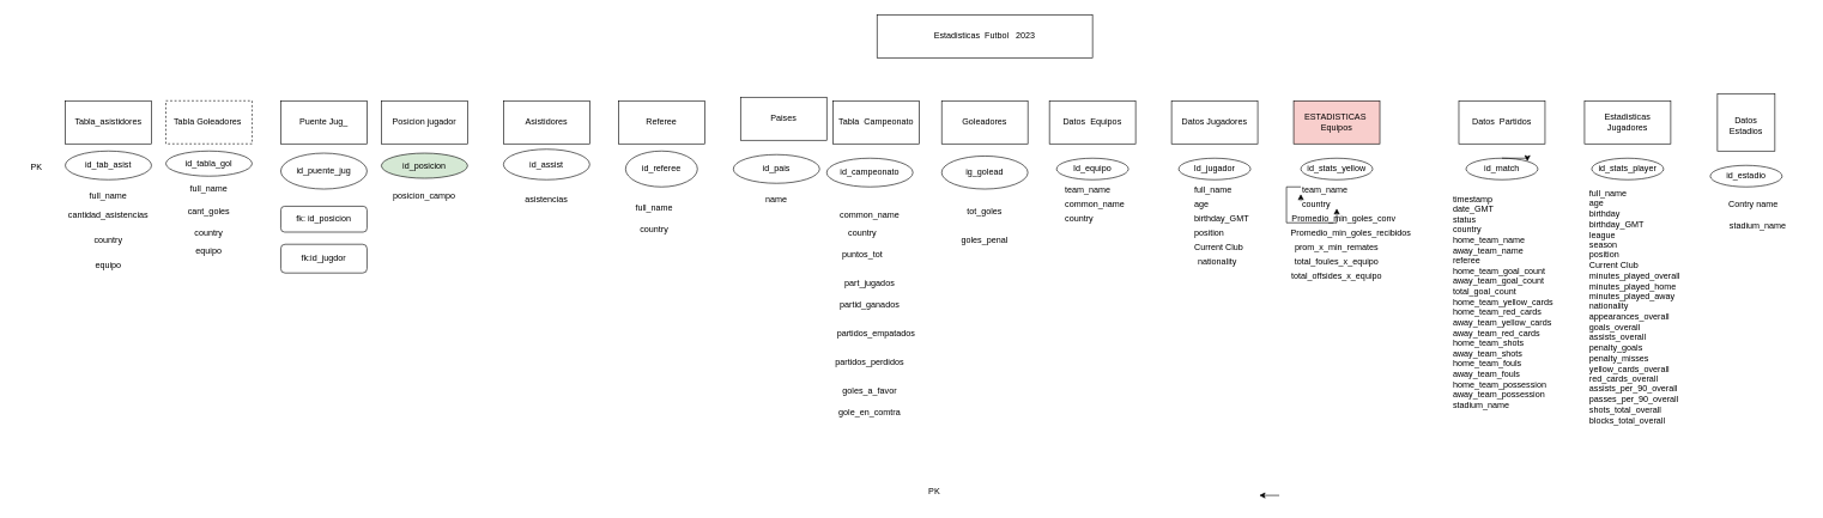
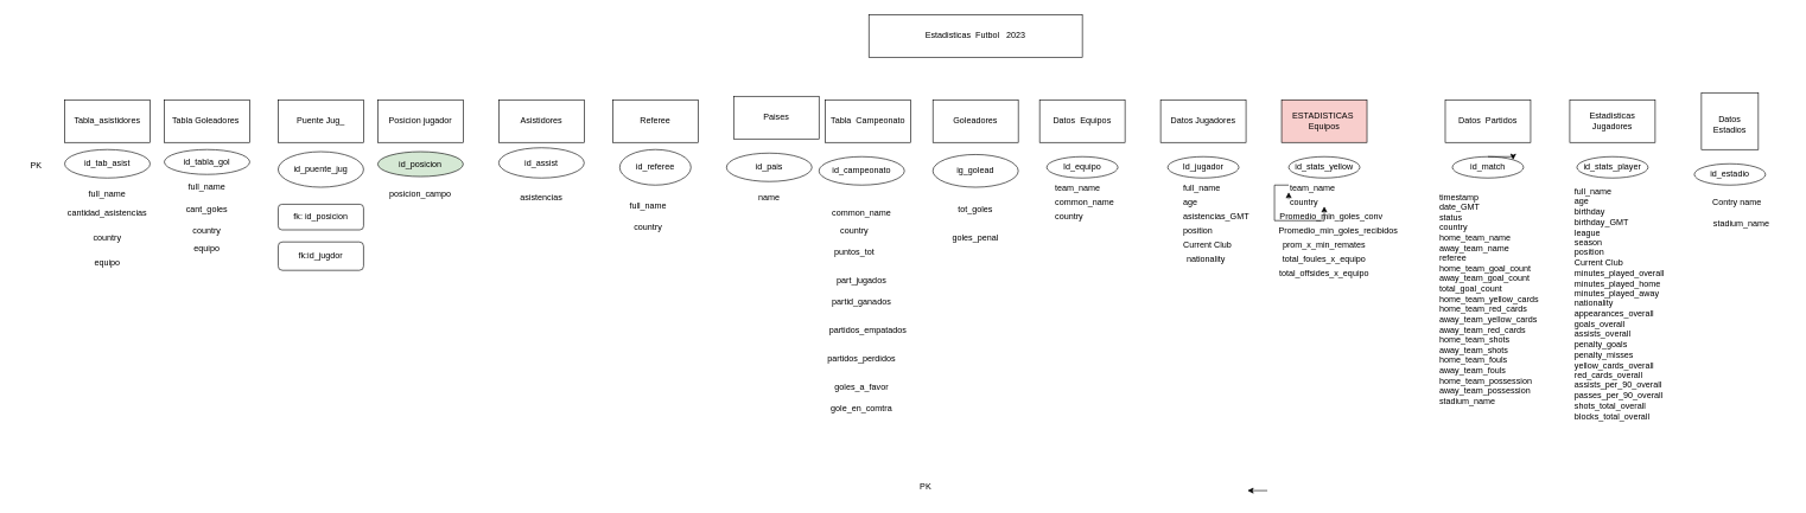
  <mxCell id="0" />
  <mxCell id="1" parent="0" />
  <mxCell id="2" value="Estadisticas&amp;nbsp; Futbol&amp;nbsp; &amp;nbsp;2023" style="rounded=0;whiteSpace=wrap;html=1;" parent="1" vertex="1"><mxGeometry x="1220" y="20" width="300" height="60" as="geometry" /></mxCell>
  <mxCell id="3" value="" style="whiteSpace=wrap;html=1;aspect=fixed;" parent="1" vertex="1"><mxGeometry x="2390" y="130" width="80" height="80" as="geometry" /></mxCell>
  <mxCell id="4" value="Datos Estadios" style="text;html=1;strokeColor=none;fillColor=none;align=center;verticalAlign=middle;whiteSpace=wrap;rounded=0;" parent="1" vertex="1"><mxGeometry x="2400" y="160" width="60" height="30" as="geometry" /></mxCell>
  <mxCell id="5" value="Estadisticas Jugadores" style="rounded=0;whiteSpace=wrap;html=1;" parent="1" vertex="1"><mxGeometry x="2205" y="140" width="120" height="60" as="geometry" /></mxCell>
  <mxCell id="6" value="Datos Jugadores" style="rounded=0;whiteSpace=wrap;html=1;" parent="1" vertex="1"><mxGeometry x="1630" y="140" width="120" height="60" as="geometry" /></mxCell>
  <mxCell id="7" value="Id_equipo" style="ellipse;whiteSpace=wrap;html=1;" parent="1" vertex="1"><mxGeometry x="1470" y="220" width="100" height="30" as="geometry" /></mxCell>
  <mxCell id="8" value="id_match" style="ellipse;whiteSpace=wrap;html=1;" parent="1" vertex="1"><mxGeometry x="2040" y="220" width="100" height="30" as="geometry" /></mxCell>
  <mxCell id="9" value="Id_jugador" style="ellipse;whiteSpace=wrap;html=1;" parent="1" vertex="1"><mxGeometry x="1640" y="220" width="100" height="30" as="geometry" /></mxCell>
  <mxCell id="10" value="id_stats_player" style="ellipse;whiteSpace=wrap;html=1;" parent="1" vertex="1"><mxGeometry x="2215" y="220" width="100" height="30" as="geometry" /></mxCell>
  <mxCell id="11" value="id_estadio" style="ellipse;whiteSpace=wrap;html=1;" parent="1" vertex="1"><mxGeometry x="2380" y="230" width="100" height="30" as="geometry" /></mxCell>
  <mxCell id="12" style="edgeStyle=orthogonalEdgeStyle;rounded=0;orthogonalLoop=1;jettySize=auto;html=1;exitX=0.5;exitY=1;exitDx=0;exitDy=0;entryX=0.221;entryY=1.002;entryDx=0;entryDy=0;entryPerimeter=0;" parent="1" edge="1"><mxGeometry relative="1" as="geometry"><mxPoint x="1780" y="690" as="sourcePoint" /><mxPoint x="1752.1" y="690.06" as="targetPoint" /></mxGeometry></mxCell>
  <mxCell id="13" style="edgeStyle=orthogonalEdgeStyle;rounded=0;orthogonalLoop=1;jettySize=auto;html=1;exitX=0.5;exitY=1;exitDx=0;exitDy=0;" parent="1" edge="1"><mxGeometry relative="1" as="geometry"><mxPoint x="2345" y="650" as="sourcePoint" /><mxPoint x="2345" y="650" as="targetPoint" /></mxGeometry></mxCell>
  <mxCell id="14" style="edgeStyle=orthogonalEdgeStyle;rounded=0;orthogonalLoop=1;jettySize=auto;html=1;exitX=0.5;exitY=1;exitDx=0;exitDy=0;" parent="1" edge="1"><mxGeometry relative="1" as="geometry"><mxPoint x="2110" y="690" as="sourcePoint" /><mxPoint x="2110" y="690" as="targetPoint" /></mxGeometry></mxCell>
  <mxCell id="15" style="edgeStyle=orthogonalEdgeStyle;rounded=0;orthogonalLoop=1;jettySize=auto;html=1;exitX=0.5;exitY=1;exitDx=0;exitDy=0;" parent="1" edge="1"><mxGeometry relative="1" as="geometry"><mxPoint x="2470" y="690" as="sourcePoint" /><mxPoint x="2470" y="690" as="targetPoint" /></mxGeometry></mxCell>
  <mxCell id="16" value="PK" style="text;html=1;strokeColor=none;fillColor=none;align=center;verticalAlign=middle;whiteSpace=wrap;rounded=0;" parent="1" vertex="1"><mxGeometry x="20" y="217" width="60" height="30" as="geometry" /></mxCell>
  <mxCell id="17" value="PK" style="text;html=1;strokeColor=none;fillColor=none;align=center;verticalAlign=middle;whiteSpace=wrap;rounded=0;" parent="1" vertex="1"><mxGeometry x="1270" y="670" width="60" height="30" as="geometry" /></mxCell>
  <mxCell id="18" value="Datos&amp;nbsp; Equipos" style="rounded=0;whiteSpace=wrap;html=1;" parent="1" vertex="1"><mxGeometry x="1460" y="140" width="120" height="60" as="geometry" /></mxCell>
  <mxCell id="19" value="Datos&amp;nbsp; Partidos" style="rounded=0;whiteSpace=wrap;html=1;" parent="1" vertex="1"><mxGeometry x="2030" y="140" width="120" height="60" as="geometry" /></mxCell>
  <mxCell id="20" value="team_name" style="text;whiteSpace=wrap;html=1;" parent="1" vertex="1"><mxGeometry x="1480" y="250" width="100" height="40" as="geometry" /></mxCell>
  <mxCell id="21" value="common_name" style="text;whiteSpace=wrap;html=1;" parent="1" vertex="1"><mxGeometry x="1480" y="270" width="120" height="40" as="geometry" /></mxCell>
  <mxCell id="22" value="ESTADISTICAS&amp;nbsp;&lt;br&gt;Equipos" style="rounded=0;whiteSpace=wrap;html=1;fillColor=#f8cecc;" parent="1" vertex="1"><mxGeometry x="1800" y="140" width="120" height="60" as="geometry" /></mxCell>
  <mxCell id="23" value="id_stats_yellow" style="ellipse;whiteSpace=wrap;html=1;" parent="1" vertex="1"><mxGeometry x="1810" y="220" width="100" height="30" as="geometry" /></mxCell>
  <mxCell id="24" value="country" style="text;whiteSpace=wrap;html=1;" parent="1" vertex="1"><mxGeometry x="1480" y="290" width="70" height="40" as="geometry" /></mxCell>
  <mxCell id="25" value="full_name" style="text;whiteSpace=wrap;html=1;" parent="1" vertex="1"><mxGeometry x="1660" y="250" width="90" height="40" as="geometry" /></mxCell>
  <mxCell id="26" value="age" style="text;whiteSpace=wrap;html=1;" parent="1" vertex="1"><mxGeometry x="1660" y="270" width="50" height="40" as="geometry" /></mxCell>
- <mxCell id="27" value="birthday_GMT" style="text;whiteSpace=wrap;html=1;" parent="1" vertex="1"><mxGeometry x="1660" y="290" width="110" height="40" as="geometry" /></mxCell>
+ <mxCell id="27" value="asistencias_GMT" style="text;whiteSpace=wrap;html=1;" parent="1" vertex="1"><mxGeometry x="1660" y="290" width="110" height="40" as="geometry" /></mxCell>
  <mxCell id="28" value="position" style="text;whiteSpace=wrap;html=1;" parent="1" vertex="1"><mxGeometry x="1660" y="310" width="70" height="40" as="geometry" /></mxCell>
  <mxCell id="29" value="Current Club" style="text;whiteSpace=wrap;html=1;" parent="1" vertex="1"><mxGeometry x="1660" y="330" width="100" height="40" as="geometry" /></mxCell>
  <mxCell id="30" value="nationality" style="text;whiteSpace=wrap;html=1;" parent="1" vertex="1"><mxGeometry x="1665" y="350" width="90" height="40" as="geometry" /></mxCell>
  <mxCell id="31" style="edgeStyle=orthogonalEdgeStyle;rounded=0;orthogonalLoop=1;jettySize=auto;html=1;exitX=0.5;exitY=0;exitDx=0;exitDy=0;entryX=1;entryY=0;entryDx=0;entryDy=0;" parent="1" source="8" target="8" edge="1"><mxGeometry relative="1" as="geometry" /></mxCell>
  <mxCell id="32" value="team_name" style="text;whiteSpace=wrap;html=1;" parent="1" vertex="1"><mxGeometry x="1810" y="250" width="100" height="40" as="geometry" /></mxCell>
  <mxCell id="33" value="country" style="text;whiteSpace=wrap;html=1;" parent="1" vertex="1"><mxGeometry x="1810" y="270" width="70" height="40" as="geometry" /></mxCell>
  <mxCell id="34" value="Promedio_min_goles_conv" style="text;html=1;strokeColor=none;fillColor=none;align=center;verticalAlign=middle;whiteSpace=wrap;rounded=0;" parent="1" vertex="1"><mxGeometry x="1840" y="290" width="60" height="30" as="geometry" /></mxCell>
  <mxCell id="35" value="Promedio_min_goles_recibidos" style="text;html=1;strokeColor=none;fillColor=none;align=center;verticalAlign=middle;whiteSpace=wrap;rounded=0;" parent="1" vertex="1"><mxGeometry x="1850" y="310" width="60" height="30" as="geometry" /></mxCell>
  <mxCell id="36" value="prom_x_min_remates" style="text;html=1;strokeColor=none;fillColor=none;align=center;verticalAlign=middle;whiteSpace=wrap;rounded=0;" parent="1" vertex="1"><mxGeometry x="1830" y="330" width="60" height="30" as="geometry" /></mxCell>
  <mxCell id="37" value="total_foules_x_equipo" style="text;html=1;strokeColor=none;fillColor=none;align=center;verticalAlign=middle;whiteSpace=wrap;rounded=0;" parent="1" vertex="1"><mxGeometry x="1830" y="350" width="60" height="30" as="geometry" /></mxCell>
  <mxCell id="38" value="total_offsides_x_equipo" style="text;html=1;strokeColor=none;fillColor=none;align=center;verticalAlign=middle;whiteSpace=wrap;rounded=0;" parent="1" vertex="1"><mxGeometry x="1830" y="370" width="60" height="30" as="geometry" /></mxCell>
  <mxCell id="39" style="edgeStyle=orthogonalEdgeStyle;rounded=0;orthogonalLoop=1;jettySize=auto;html=1;exitX=0;exitY=0.25;exitDx=0;exitDy=0;entryX=0;entryY=0;entryDx=0;entryDy=0;" parent="1" source="33" target="33" edge="1"><mxGeometry relative="1" as="geometry" /></mxCell>
  <mxCell id="40" value="Contry name" style="text;html=1;strokeColor=none;fillColor=none;align=center;verticalAlign=middle;whiteSpace=wrap;rounded=0;" parent="1" vertex="1"><mxGeometry x="2400" y="270" width="80" height="30" as="geometry" /></mxCell>
  <mxCell id="41" value="stadium_name" style="text;whiteSpace=wrap;html=1;" parent="1" vertex="1"><mxGeometry x="2405" y="300" width="110" height="40" as="geometry" /></mxCell>
  <mxCell id="42" value="timestamp&#09; &#10;date_GMT&#09; &#10;status&#09; &#10;country&#09; &#10;home_team_name&#09; &#10;away_team_name&#09; &#10;referee&#09; &#10;home_team_goal_count&#09; &#10;away_team_goal_count&#09; &#10;total_goal_count&#09; &#10;home_team_yellow_cards&#09; &#10;home_team_red_cards&#09; &#10;away_team_yellow_cards&#09; &#10;away_team_red_cards&#09; &#10;home_team_shots&#09; &#10;away_team_shots&#09; &#10;home_team_fouls&#09; &#10;away_team_fouls&#09; &#10;home_team_possession&#09; &#10;away_team_possession&#09; &#10;stadium_name" style="text;whiteSpace=wrap;html=1;" parent="1" vertex="1"><mxGeometry x="2020" y="263" width="170" height="330" as="geometry" /></mxCell>
  <mxCell id="43" value="full_name &#10;age &#10;birthday &#10;birthday_GMT &#10;league &#10;season &#10;position &#10;Current Club &#10;minutes_played_overall &#10;minutes_played_home &#10;minutes_played_away &#10;nationality &#10;appearances_overall &#10;goals_overall &#10;assists_overall &#10;penalty_goals &#10;penalty_misses &#10;yellow_cards_overall &#10;red_cards_overall &#10;assists_per_90_overall &#10;passes_per_90_overall &#10;shots_total_overall &#10;blocks_total_overall" style="text;whiteSpace=wrap;html=1;" parent="1" vertex="1"><mxGeometry x="2210" y="255" width="160" height="350" as="geometry" /></mxCell>
  <mxCell id="44" value="Referee" style="rounded=0;whiteSpace=wrap;html=1;" parent="1" vertex="1"><mxGeometry x="860" y="140" width="120" height="60" as="geometry" /></mxCell>
  <mxCell id="45" value="Goleadores" style="rounded=0;whiteSpace=wrap;html=1;" parent="1" vertex="1"><mxGeometry x="1310" y="140" width="120" height="60" as="geometry" /></mxCell>
  <mxCell id="46" value="Tabla&amp;nbsp; Campeonato" style="rounded=0;whiteSpace=wrap;html=1;" parent="1" vertex="1"><mxGeometry x="1159" y="140" width="120" height="60" as="geometry" /></mxCell>
  <mxCell id="47" value="id_campeonato" style="ellipse;whiteSpace=wrap;html=1;" parent="1" vertex="1"><mxGeometry x="1150" y="220" width="120" height="40" as="geometry" /></mxCell>
  <mxCell id="48" value="ig_golead" style="ellipse;whiteSpace=wrap;html=1;" parent="1" vertex="1"><mxGeometry x="1310" y="217" width="120" height="46" as="geometry" /></mxCell>
  <mxCell id="49" value="Paises" style="rounded=0;whiteSpace=wrap;html=1;" parent="1" vertex="1"><mxGeometry x="1030" y="135" width="120" height="60" as="geometry" /></mxCell>
  <mxCell id="50" value="id_pais" style="ellipse;whiteSpace=wrap;html=1;" parent="1" vertex="1"><mxGeometry x="1020" y="215" width="120" height="40" as="geometry" /></mxCell>
  <mxCell id="51" value="id_referee" style="ellipse;whiteSpace=wrap;html=1;" parent="1" vertex="1"><mxGeometry x="870" y="210" width="100" height="50" as="geometry" /></mxCell>
  <mxCell id="52" value="country" style="text;html=1;strokeColor=none;fillColor=none;align=center;verticalAlign=middle;whiteSpace=wrap;rounded=0;" parent="1" vertex="1"><mxGeometry x="880" y="305" width="60" height="30" as="geometry" /></mxCell>
  <mxCell id="53" value="full_name" style="text;html=1;strokeColor=none;fillColor=none;align=center;verticalAlign=middle;whiteSpace=wrap;rounded=0;" parent="1" vertex="1"><mxGeometry x="880" y="275" width="60" height="30" as="geometry" /></mxCell>
  <mxCell id="54" value="name" style="text;html=1;strokeColor=none;fillColor=none;align=center;verticalAlign=middle;whiteSpace=wrap;rounded=0;" parent="1" vertex="1"><mxGeometry x="1050" y="263" width="60" height="30" as="geometry" /></mxCell>
  <mxCell id="55" value="common_name" style="text;html=1;strokeColor=none;fillColor=none;align=center;verticalAlign=middle;whiteSpace=wrap;rounded=0;" parent="1" vertex="1"><mxGeometry x="1180" y="285" width="60" height="30" as="geometry" /></mxCell>
  <mxCell id="56" value="tot_goles" style="text;html=1;strokeColor=none;fillColor=none;align=center;verticalAlign=middle;whiteSpace=wrap;rounded=0;" parent="1" vertex="1"><mxGeometry x="1340" y="280" width="60" height="30" as="geometry" /></mxCell>
  <mxCell id="57" value="goles_penal" style="text;html=1;strokeColor=none;fillColor=none;align=center;verticalAlign=middle;whiteSpace=wrap;rounded=0;" parent="1" vertex="1"><mxGeometry x="1340" y="320" width="60" height="30" as="geometry" /></mxCell>
  <mxCell id="58" value="Asistidores" style="rounded=0;whiteSpace=wrap;html=1;" parent="1" vertex="1"><mxGeometry x="700" y="140" width="120" height="60" as="geometry" /></mxCell>
  <mxCell id="59" value="id_assist" style="ellipse;whiteSpace=wrap;html=1;" parent="1" vertex="1"><mxGeometry x="700" y="207.5" width="120" height="42.5" as="geometry" /></mxCell>
  <mxCell id="60" value="asistencias" style="text;html=1;strokeColor=none;fillColor=none;align=center;verticalAlign=middle;whiteSpace=wrap;rounded=0;" parent="1" vertex="1"><mxGeometry x="730" y="263" width="60" height="30" as="geometry" /></mxCell>
  <mxCell id="61" value="Puente Jug_" style="rounded=0;whiteSpace=wrap;html=1;" parent="1" vertex="1"><mxGeometry x="390" y="140" width="120" height="60" as="geometry" /></mxCell>
  <mxCell id="62" value="country" style="text;html=1;strokeColor=none;fillColor=none;align=center;verticalAlign=middle;whiteSpace=wrap;rounded=0;" parent="1" vertex="1"><mxGeometry x="1170" y="310" width="60" height="30" as="geometry" /></mxCell>
  <mxCell id="63" value="puntos_tot" style="text;html=1;strokeColor=none;fillColor=none;align=center;verticalAlign=middle;whiteSpace=wrap;rounded=0;" parent="1" vertex="1"><mxGeometry x="1170" y="340" width="60" height="30" as="geometry" /></mxCell>
  <mxCell id="64" value="part_jugados" style="text;html=1;strokeColor=none;fillColor=none;align=center;verticalAlign=middle;whiteSpace=wrap;rounded=0;" parent="1" vertex="1"><mxGeometry x="1180" y="380" width="60" height="30" as="geometry" /></mxCell>
  <mxCell id="65" value="partid_ganados" style="text;html=1;strokeColor=none;fillColor=none;align=center;verticalAlign=middle;whiteSpace=wrap;rounded=0;" parent="1" vertex="1"><mxGeometry x="1180" y="410" width="60" height="30" as="geometry" /></mxCell>
  <mxCell id="66" value="partidos_empatados" style="text;html=1;strokeColor=none;fillColor=none;align=center;verticalAlign=middle;whiteSpace=wrap;rounded=0;" parent="1" vertex="1"><mxGeometry x="1189" y="450" width="60" height="30" as="geometry" /></mxCell>
  <mxCell id="67" value="partidos_perdidos" style="text;html=1;strokeColor=none;fillColor=none;align=center;verticalAlign=middle;whiteSpace=wrap;rounded=0;" parent="1" vertex="1"><mxGeometry x="1180" y="490" width="60" height="30" as="geometry" /></mxCell>
  <mxCell id="68" value="goles_a_favor" style="text;html=1;strokeColor=none;fillColor=none;align=center;verticalAlign=middle;whiteSpace=wrap;rounded=0;" parent="1" vertex="1"><mxGeometry x="1180" y="530" width="60" height="30" as="geometry" /></mxCell>
  <mxCell id="69" value="gole_en_comtra" style="text;html=1;strokeColor=none;fillColor=none;align=center;verticalAlign=middle;whiteSpace=wrap;rounded=0;" parent="1" vertex="1"><mxGeometry x="1180" y="560" width="60" height="30" as="geometry" /></mxCell>
  <mxCell id="70" value="Posicion jugador" style="rounded=0;whiteSpace=wrap;html=1;" parent="1" vertex="1"><mxGeometry x="530" y="140" width="120" height="60" as="geometry" /></mxCell>
  <mxCell id="71" value="id_posicion" style="ellipse;whiteSpace=wrap;html=1;fillColor=#d5e8d4;" parent="1" vertex="1"><mxGeometry x="530" y="213" width="120" height="35" as="geometry" /></mxCell>
  <mxCell id="72" value="posicion_campo" style="text;html=1;strokeColor=none;fillColor=none;align=center;verticalAlign=middle;whiteSpace=wrap;rounded=0;" parent="1" vertex="1"><mxGeometry x="560" y="257" width="60" height="30" as="geometry" /></mxCell>
  <mxCell id="73" value="id_puente_jug" style="ellipse;whiteSpace=wrap;html=1;" parent="1" vertex="1"><mxGeometry x="390" y="213" width="120" height="50" as="geometry" /></mxCell>
  <mxCell id="74" value="fk: id_posicion" style="rounded=1;whiteSpace=wrap;html=1;" parent="1" vertex="1"><mxGeometry x="390" y="287" width="120" height="36" as="geometry" /></mxCell>
  <mxCell id="75" value="fk:id_jugdor" style="rounded=1;whiteSpace=wrap;html=1;" parent="1" vertex="1"><mxGeometry x="390" y="340" width="120" height="40" as="geometry" /></mxCell>
  <mxCell id="76" style="edgeStyle=orthogonalEdgeStyle;rounded=0;orthogonalLoop=1;jettySize=auto;html=1;exitX=0;exitY=0.25;exitDx=0;exitDy=0;" parent="1" source="32" target="32" edge="1"><mxGeometry relative="1" as="geometry" /></mxCell>
- <mxCell id="77" value="Tabla Goleadores&amp;nbsp;" style="rounded=0;whiteSpace=wrap;html=1;dashed=1;" parent="1" vertex="1"><mxGeometry x="230" y="140" width="120" height="60" as="geometry" /></mxCell>
+ <mxCell id="77" value="Tabla Goleadores&amp;nbsp;" style="rounded=0;whiteSpace=wrap;html=1;" parent="1" vertex="1"><mxGeometry x="230" y="140" width="120" height="60" as="geometry" /></mxCell>
  <mxCell id="78" value="id_tabla_gol" style="ellipse;whiteSpace=wrap;html=1;" parent="1" vertex="1"><mxGeometry x="230" y="210" width="120" height="35" as="geometry" /></mxCell>
  <mxCell id="79" value="Tabla_asistidores" style="rounded=0;whiteSpace=wrap;html=1;" parent="1" vertex="1"><mxGeometry x="90" y="140" width="120" height="60" as="geometry" /></mxCell>
  <mxCell id="80" value="id_tab_asist" style="ellipse;whiteSpace=wrap;html=1;" parent="1" vertex="1"><mxGeometry x="90" y="210" width="120" height="40" as="geometry" /></mxCell>
  <mxCell id="81" value="full_name" style="text;html=1;strokeColor=none;fillColor=none;align=center;verticalAlign=middle;whiteSpace=wrap;rounded=0;" parent="1" vertex="1"><mxGeometry x="260" y="248" width="60" height="30" as="geometry" /></mxCell>
  <mxCell id="82" value="full_name" style="text;html=1;strokeColor=none;fillColor=none;align=center;verticalAlign=middle;whiteSpace=wrap;rounded=0;" parent="1" vertex="1"><mxGeometry x="120" y="257" width="60" height="30" as="geometry" /></mxCell>
  <mxCell id="83" value="cant_goles" style="text;html=1;strokeColor=none;fillColor=none;align=center;verticalAlign=middle;whiteSpace=wrap;rounded=0;" parent="1" vertex="1"><mxGeometry x="260" y="280" width="60" height="30" as="geometry" /></mxCell>
  <mxCell id="84" value="cantidad_asistencias" style="text;html=1;strokeColor=none;fillColor=none;align=center;verticalAlign=middle;whiteSpace=wrap;rounded=0;" parent="1" vertex="1"><mxGeometry x="120" y="285" width="60" height="30" as="geometry" /></mxCell>
  <mxCell id="85" value="country" style="text;html=1;strokeColor=none;fillColor=none;align=center;verticalAlign=middle;whiteSpace=wrap;rounded=0;" parent="1" vertex="1"><mxGeometry x="260" y="310" width="60" height="30" as="geometry" /></mxCell>
  <mxCell id="86" value="country" style="text;html=1;strokeColor=none;fillColor=none;align=center;verticalAlign=middle;whiteSpace=wrap;rounded=0;" parent="1" vertex="1"><mxGeometry x="120" y="320" width="60" height="30" as="geometry" /></mxCell>
  <mxCell id="87" value="equipo" style="text;html=1;strokeColor=none;fillColor=none;align=center;verticalAlign=middle;whiteSpace=wrap;rounded=0;" parent="1" vertex="1"><mxGeometry x="260" y="335" width="60" height="30" as="geometry" /></mxCell>
  <mxCell id="88" value="equipo" style="text;html=1;strokeColor=none;fillColor=none;align=center;verticalAlign=middle;whiteSpace=wrap;rounded=0;" parent="1" vertex="1"><mxGeometry x="120" y="355" width="60" height="30" as="geometry" /></mxCell>
